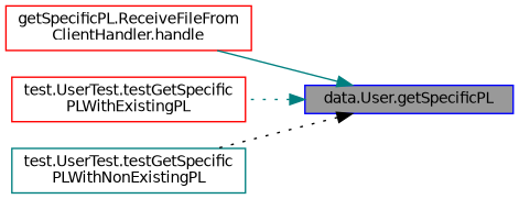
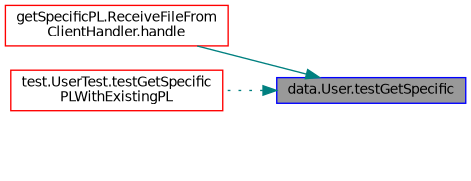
  digraph {
    fontname="DejaVu Sans"
    rankdir=RL
    node [color=red fillcolor=white fontname="DejaVu Sans" fontsize=10 shape=box style=filled]
    edge [color=teal dir=back fontname="DejaVu Sans" fontsize=10 labelfontname=Helvetica labelfontsize=10 style=dotted]
-   n1 [color=blue fillcolor=grey60 fontcolor=black height=0.2 label="data.User.getSpecificPL" width=0.4]
+   n1 [color=blue fillcolor=grey60 fontcolor=black height=0.2 label="data.User.testGetSpecific" width=0.4]
    n2 [height=0.2 label="getSpecificPL.ReceiveFileFrom\lClientHandler.handle" width=0.4]
    n3 [height=0.2 label="test.UserTest.testGetSpecific\lPLWithExistingPL" width=0.4]
-   n4 [color=teal height=0.2 label="test.UserTest.testGetSpecific\lPLWithNonExistingPL" width=0.4]
    n1 -> n2 [style=solid]
    n1 -> n3
-   n1 -> n4 [color=black]
  }
